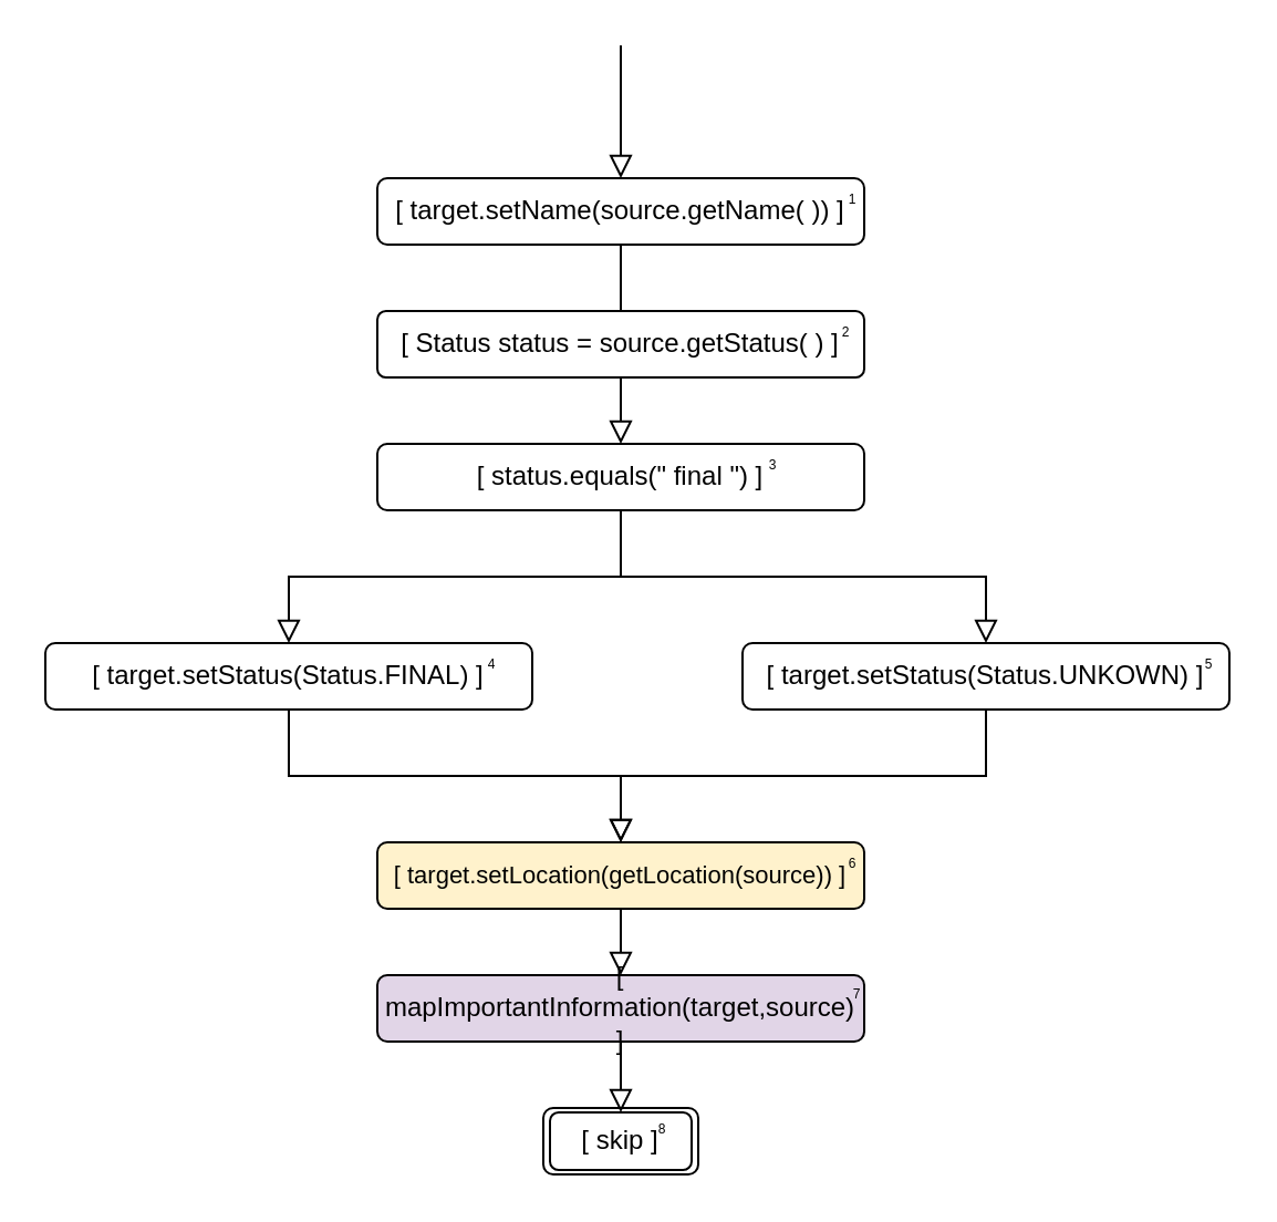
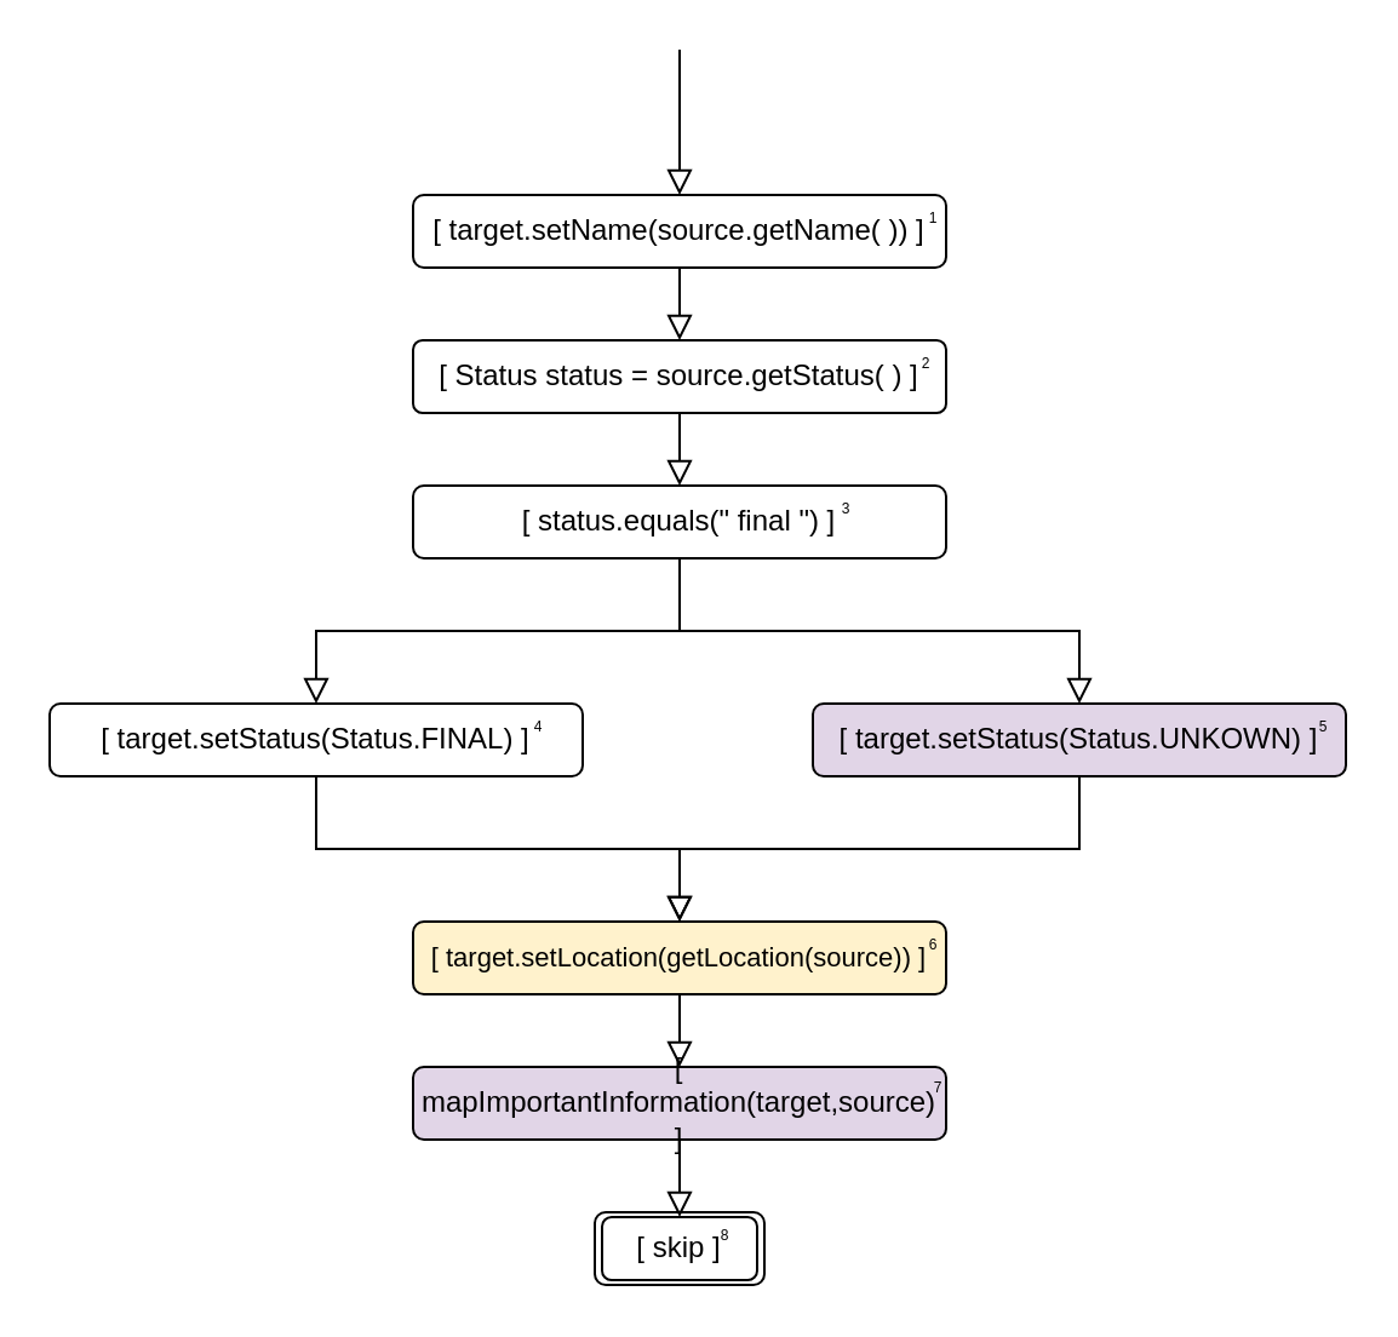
  <mxCell id="0" />
  <mxCell id="1" parent="0" />
- <mxCell id="2" value="" style="rounded=0;html=1;jettySize=auto;orthogonalLoop=1;fontSize=11;endArrow=none;endFill=0;endSize=8;strokeWidth=1;shadow=0;labelBackgroundColor=none;edgeStyle=orthogonalEdgeStyle;entryX=0.5;entryY=0;entryDx=0;entryDy=0;" parent="1" source="3" target="4" edge="1"><mxGeometry relative="1" as="geometry"><mxPoint x="205" y="150" as="targetPoint" /></mxGeometry></mxCell>
+ <mxCell id="2" value="" style="rounded=0;html=1;jettySize=auto;orthogonalLoop=1;fontSize=11;endArrow=block;endFill=0;endSize=8;strokeWidth=1;shadow=0;labelBackgroundColor=none;edgeStyle=orthogonalEdgeStyle;entryX=0.5;entryY=0;entryDx=0;entryDy=0;" parent="1" source="3" target="4" edge="1"><mxGeometry relative="1" as="geometry"><mxPoint x="205" y="150" as="targetPoint" /></mxGeometry></mxCell>
  <mxCell id="3" value="[ target.setName(source.getName( )) ]" style="rounded=1;whiteSpace=wrap;html=1;fontSize=12;glass=0;strokeWidth=1;shadow=0;" parent="1" vertex="1"><mxGeometry x="170" y="80" width="220" height="30" as="geometry" /></mxCell>
  <mxCell id="4" value="[ Status status = source.getStatus( ) ]" style="rounded=1;whiteSpace=wrap;html=1;fontSize=12;glass=0;strokeWidth=1;shadow=0;arcSize=13;" parent="1" vertex="1"><mxGeometry x="170" y="140" width="220" height="30" as="geometry" /></mxCell>
  <mxCell id="5" value="[ status.equals(&quot; final &quot;)&amp;nbsp;]" style="rounded=1;whiteSpace=wrap;html=1;fontSize=12;glass=0;strokeWidth=1;shadow=0;" parent="1" vertex="1"><mxGeometry x="170" y="200" width="220" height="30" as="geometry" /></mxCell>
  <mxCell id="6" value="[ skip ]" style="rounded=1;whiteSpace=wrap;html=1;fontSize=12;glass=0;strokeWidth=1;shadow=0;sketch=0;perimeterSpacing=1;" parent="1" vertex="1"><mxGeometry x="245" y="500" width="70" height="30" as="geometry" /></mxCell>
  <mxCell id="7" value="[ target.setStatus(Status.FINAL) ]" style="rounded=1;whiteSpace=wrap;html=1;fontSize=12;glass=0;strokeWidth=1;shadow=0;" parent="1" vertex="1"><mxGeometry x="20" y="290" width="220" height="30" as="geometry" /></mxCell>
- <mxCell id="8" value="[ target.setStatus(Status.UNKOWN) ]" style="rounded=1;whiteSpace=wrap;html=1;fontSize=12;glass=0;strokeWidth=1;shadow=0;" parent="1" vertex="1"><mxGeometry x="335" y="290" width="220" height="30" as="geometry" /></mxCell>
+ <mxCell id="8" value="[ target.setStatus(Status.UNKOWN) ]" style="rounded=1;whiteSpace=wrap;html=1;fontSize=12;glass=0;strokeWidth=1;shadow=0;fillColor=#e1d5e7;" parent="1" vertex="1"><mxGeometry x="335" y="290" width="220" height="30" as="geometry" /></mxCell>
  <mxCell id="9" value="&lt;font style=&quot;font-size: 11px&quot;&gt;[ target.setLocation(getLocation(source))&amp;nbsp;]&lt;/font&gt;" style="rounded=1;whiteSpace=wrap;html=1;fontSize=12;glass=0;strokeWidth=1;shadow=0;fillColor=#fff2cc;" parent="1" vertex="1"><mxGeometry x="170" y="380" width="220" height="30" as="geometry" /></mxCell>
  <mxCell id="10" value="" style="rounded=0;html=1;jettySize=auto;orthogonalLoop=1;fontSize=11;endArrow=block;endFill=0;endSize=8;strokeWidth=1;shadow=0;labelBackgroundColor=none;edgeStyle=orthogonalEdgeStyle;exitX=0.5;exitY=1;exitDx=0;exitDy=0;entryX=0.5;entryY=0;entryDx=0;entryDy=0;" parent="1" source="4" target="5" edge="1"><mxGeometry relative="1" as="geometry"><mxPoint x="215" y="120" as="sourcePoint" /><mxPoint x="215" y="190" as="targetPoint" /><Array as="points"><mxPoint x="280" y="170" /><mxPoint x="280" y="200" /></Array></mxGeometry></mxCell>
  <mxCell id="11" value="&lt;font style=&quot;font-size: 6px&quot;&gt;1&lt;/font&gt;" style="text;html=1;strokeColor=none;fillColor=none;align=center;verticalAlign=middle;whiteSpace=wrap;rounded=0;fontSize=7;" parent="1" vertex="1"><mxGeometry x="375" y="80" width="20" height="20" as="geometry" /></mxCell>
  <mxCell id="12" value="&lt;font style=&quot;font-size: 6px&quot;&gt;2&lt;/font&gt;" style="text;html=1;strokeColor=none;fillColor=none;align=center;verticalAlign=middle;whiteSpace=wrap;rounded=0;fontSize=7;" parent="1" vertex="1"><mxGeometry x="377" y="140" width="10" height="20" as="geometry" /></mxCell>
  <mxCell id="13" value="&lt;font style=&quot;font-size: 6px&quot;&gt;3&lt;/font&gt;" style="text;html=1;strokeColor=none;fillColor=none;align=center;verticalAlign=middle;whiteSpace=wrap;rounded=0;fontSize=7;" parent="1" vertex="1"><mxGeometry x="339" y="200" width="20" height="20" as="geometry" /></mxCell>
  <mxCell id="14" value="&lt;font style=&quot;font-size: 6px&quot;&gt;4&lt;/font&gt;" style="text;html=1;strokeColor=none;fillColor=none;align=center;verticalAlign=middle;whiteSpace=wrap;rounded=0;fontSize=7;" parent="1" vertex="1"><mxGeometry x="212" y="290" width="20" height="20" as="geometry" /></mxCell>
  <mxCell id="15" value="5" style="text;html=1;strokeColor=none;fillColor=none;align=center;verticalAlign=middle;whiteSpace=wrap;rounded=0;fontSize=6;" parent="1" vertex="1"><mxGeometry x="537" y="290" width="18" height="20" as="geometry" /></mxCell>
  <mxCell id="16" value="6" style="text;html=1;strokeColor=none;fillColor=none;align=center;verticalAlign=middle;whiteSpace=wrap;rounded=0;fontSize=6;" parent="1" vertex="1"><mxGeometry x="376" y="380" width="18" height="20" as="geometry" /></mxCell>
  <mxCell id="17" value="&lt;font style=&quot;font-size: 6px&quot;&gt;8&lt;/font&gt;" style="text;html=1;strokeColor=none;fillColor=none;align=center;verticalAlign=middle;whiteSpace=wrap;rounded=0;fontSize=7;" parent="1" vertex="1"><mxGeometry x="289" y="500" width="20" height="20" as="geometry" /></mxCell>
  <mxCell id="18" value="" style="rounded=1;whiteSpace=wrap;html=1;shadow=0;sketch=0;fontSize=6;fillColor=none;" parent="1" vertex="1"><mxGeometry x="248" y="502" width="64" height="26" as="geometry" /></mxCell>
  <mxCell id="19" value="" style="rounded=0;html=1;jettySize=auto;orthogonalLoop=1;fontSize=11;endArrow=block;endFill=0;endSize=8;strokeWidth=1;shadow=0;labelBackgroundColor=none;edgeStyle=orthogonalEdgeStyle;entryX=0.5;entryY=0;entryDx=0;entryDy=0;" parent="1" target="3" edge="1"><mxGeometry relative="1" as="geometry"><mxPoint x="280" y="20" as="sourcePoint" /><mxPoint x="230" y="20" as="targetPoint" /><Array as="points"><mxPoint x="280" y="40" /></Array></mxGeometry></mxCell>
  <mxCell id="20" value="[ mapImportantInformation(target,source) ]" style="rounded=1;whiteSpace=wrap;html=1;fontSize=12;glass=0;strokeWidth=1;shadow=0;fillColor=#e1d5e7;" parent="1" vertex="1"><mxGeometry x="170" y="440" width="220" height="30" as="geometry" /></mxCell>
  <mxCell id="21" value="7" style="text;html=1;strokeColor=none;fillColor=none;align=center;verticalAlign=middle;whiteSpace=wrap;rounded=0;fontSize=6;" parent="1" vertex="1"><mxGeometry x="378" y="439" width="18" height="20" as="geometry" /></mxCell>
  <mxCell id="22" value="" style="rounded=0;html=1;jettySize=auto;orthogonalLoop=1;fontSize=11;endArrow=block;endFill=0;endSize=8;strokeWidth=1;shadow=0;labelBackgroundColor=none;edgeStyle=orthogonalEdgeStyle;exitX=0.5;exitY=1;exitDx=0;exitDy=0;entryX=0.5;entryY=0;entryDx=0;entryDy=0;" parent="1" source="5" target="7" edge="1"><mxGeometry relative="1" as="geometry"><mxPoint x="150" y="260" as="sourcePoint" /><mxPoint x="150" y="290" as="targetPoint" /><Array as="points"><mxPoint x="280" y="260" /><mxPoint x="130" y="260" /></Array></mxGeometry></mxCell>
  <mxCell id="23" value="" style="rounded=0;html=1;jettySize=auto;orthogonalLoop=1;fontSize=11;endArrow=block;endFill=0;endSize=8;strokeWidth=1;shadow=0;labelBackgroundColor=none;edgeStyle=orthogonalEdgeStyle;exitX=0.5;exitY=1;exitDx=0;exitDy=0;entryX=0.5;entryY=0;entryDx=0;entryDy=0;" parent="1" source="5" target="8" edge="1"><mxGeometry relative="1" as="geometry"><mxPoint x="360" y="260" as="sourcePoint" /><mxPoint x="360" y="290" as="targetPoint" /><Array as="points"><mxPoint x="280" y="260" /><mxPoint x="445" y="260" /></Array></mxGeometry></mxCell>
  <mxCell id="24" value="" style="rounded=0;html=1;jettySize=auto;orthogonalLoop=1;fontSize=11;endArrow=block;endFill=0;endSize=8;strokeWidth=1;shadow=0;labelBackgroundColor=none;edgeStyle=orthogonalEdgeStyle;exitX=0.5;exitY=1;exitDx=0;exitDy=0;entryX=0.5;entryY=0;entryDx=0;entryDy=0;" parent="1" source="7" target="9" edge="1"><mxGeometry relative="1" as="geometry"><mxPoint x="170" y="350" as="sourcePoint" /><mxPoint x="170" y="380" as="targetPoint" /><Array as="points"><mxPoint x="130" y="350" /><mxPoint x="280" y="350" /></Array></mxGeometry></mxCell>
  <mxCell id="25" value="" style="rounded=0;html=1;jettySize=auto;orthogonalLoop=1;fontSize=11;endArrow=block;endFill=0;endSize=8;strokeWidth=1;shadow=0;labelBackgroundColor=none;edgeStyle=orthogonalEdgeStyle;exitX=0.5;exitY=1;exitDx=0;exitDy=0;entryX=0.5;entryY=0;entryDx=0;entryDy=0;" parent="1" source="8" target="9" edge="1"><mxGeometry relative="1" as="geometry"><mxPoint x="430" y="360" as="sourcePoint" /><mxPoint x="430" y="390" as="targetPoint" /><Array as="points"><mxPoint x="445" y="350" /><mxPoint x="280" y="350" /></Array></mxGeometry></mxCell>
  <mxCell id="26" value="" style="rounded=0;html=1;jettySize=auto;orthogonalLoop=1;fontSize=11;endArrow=block;endFill=0;endSize=8;strokeWidth=1;shadow=0;labelBackgroundColor=none;edgeStyle=orthogonalEdgeStyle;exitX=0.5;exitY=1;exitDx=0;exitDy=0;entryX=0.5;entryY=0;entryDx=0;entryDy=0;" parent="1" source="9" target="20" edge="1"><mxGeometry relative="1" as="geometry"><mxPoint x="460" y="410" as="sourcePoint" /><mxPoint x="460" y="440" as="targetPoint" /><Array as="points"><mxPoint x="280" y="420" /><mxPoint x="280" y="420" /></Array></mxGeometry></mxCell>
  <mxCell id="27" value="" style="rounded=0;html=1;jettySize=auto;orthogonalLoop=1;fontSize=11;endArrow=block;endFill=0;endSize=8;strokeWidth=1;shadow=0;labelBackgroundColor=none;edgeStyle=orthogonalEdgeStyle;exitX=0.5;exitY=1;exitDx=0;exitDy=0;entryX=0.5;entryY=0;entryDx=0;entryDy=0;" parent="1" source="20" target="18" edge="1"><mxGeometry relative="1" as="geometry"><mxPoint x="270" y="490" as="sourcePoint" /><mxPoint x="270" y="520" as="targetPoint" /><Array as="points"><mxPoint x="280" y="480" /><mxPoint x="280" y="480" /></Array></mxGeometry></mxCell>
